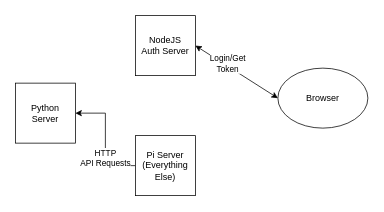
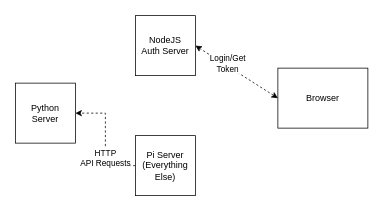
  <mxCell id="0" />
  <mxCell id="1" parent="0" />
  <mxCell id="2" value="&lt;div&gt;Python &lt;br&gt;&lt;/div&gt;&lt;div&gt;Server&lt;br&gt;&lt;/div&gt;" style="whiteSpace=wrap;html=1;aspect=fixed;" vertex="1" parent="1"><mxGeometry x="20" y="110" width="80" height="80" as="geometry" /></mxCell>
  <mxCell id="3" value="&lt;div&gt;NodeJS&lt;/div&gt;&lt;div&gt;Auth Server&lt;br&gt;&lt;/div&gt;" style="whiteSpace=wrap;html=1;aspect=fixed;" vertex="1" parent="1"><mxGeometry x="180" y="20" width="80" height="80" as="geometry" /></mxCell>
- <mxCell id="4" style="edgeStyle=orthogonalEdgeStyle;rounded=0;orthogonalLoop=1;jettySize=auto;html=1;exitX=0;exitY=0.5;exitDx=0;exitDy=0;entryX=1;entryY=0.5;entryDx=0;entryDy=0;" edge="1" parent="1" source="6" target="2"><mxGeometry relative="1" as="geometry" /></mxCell>
+ <mxCell id="4" style="edgeStyle=orthogonalEdgeStyle;rounded=0;orthogonalLoop=1;jettySize=auto;html=1;exitX=0;exitY=0.5;exitDx=0;exitDy=0;entryX=1;entryY=0.5;entryDx=0;entryDy=0;dashed=1;" edge="1" parent="1" source="6" target="2"><mxGeometry relative="1" as="geometry" /></mxCell>
  <mxCell id="5" value="&lt;div&gt;HTTP&lt;/div&gt;&lt;div&gt;API Requests&lt;br&gt;&lt;/div&gt;" style="edgeLabel;html=1;align=center;verticalAlign=middle;resizable=0;points=[];" vertex="1" connectable="0" parent="4"><mxGeometry x="-0.32" y="1" relative="1" as="geometry"><mxPoint as="offset" /></mxGeometry></mxCell>
  <mxCell id="6" value="Pi Server&lt;br&gt;&lt;div&gt;(Everything&lt;/div&gt;&lt;div&gt;Else)&lt;br&gt;&lt;/div&gt;" style="whiteSpace=wrap;html=1;aspect=fixed;" vertex="1" parent="1"><mxGeometry x="180" y="180" width="80" height="80" as="geometry" /></mxCell>
- <mxCell id="7" value="Browser" style="ellipse;whiteSpace=wrap;html=1;" vertex="1" parent="1"><mxGeometry x="370" y="90" width="120" height="80" as="geometry" /></mxCell>
- <mxCell id="8" value="" style="endArrow=classic;startArrow=classic;html=1;entryX=0;entryY=0.5;entryDx=0;entryDy=0;exitX=1;exitY=0.5;exitDx=0;exitDy=0;" edge="1" parent="1" source="3" target="7"><mxGeometry width="50" height="50" relative="1" as="geometry"><mxPoint x="240" y="200" as="sourcePoint" /><mxPoint x="290" y="150" as="targetPoint" /></mxGeometry></mxCell>
+ <mxCell id="7" value="Browser" style="whiteSpace=wrap;html=1;rounded=0;" vertex="1" parent="1"><mxGeometry x="370" y="90" width="120" height="80" as="geometry" /></mxCell>
+ <mxCell id="8" value="" style="endArrow=classic;startArrow=classic;html=1;entryX=0;entryY=0.5;entryDx=0;entryDy=0;exitX=1;exitY=0.5;exitDx=0;exitDy=0;dashed=1;" edge="1" parent="1" source="3" target="7"><mxGeometry width="50" height="50" relative="1" as="geometry"><mxPoint x="240" y="200" as="sourcePoint" /><mxPoint x="290" y="150" as="targetPoint" /></mxGeometry></mxCell>
  <mxCell id="9" value="&lt;div&gt;Login/Get&lt;/div&gt;&lt;div&gt;Token&lt;br&gt;&lt;/div&gt;" style="edgeLabel;html=1;align=center;verticalAlign=middle;resizable=0;points=[];" vertex="1" connectable="0" parent="8"><mxGeometry x="-0.267" y="3" relative="1" as="geometry"><mxPoint as="offset" /></mxGeometry></mxCell>
